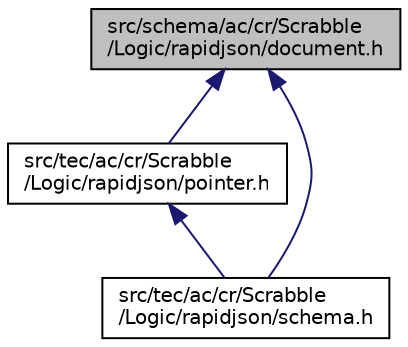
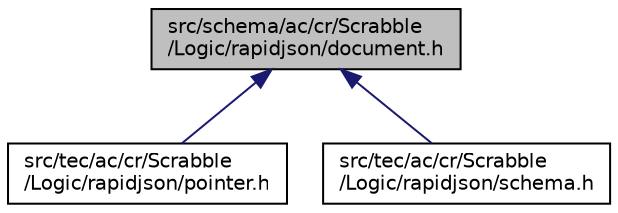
  digraph {
    node [color=black fillcolor=white fontname=Helvetica fontsize=10 shape=record style=filled]
    edge [color=midnightblue dir=back fontname=Helvetica fontsize=10 labelfontname=Helvetica labelfontsize=10 style=solid]
    n1 [fillcolor=grey75 fontcolor=black height=0.2 label="src/schema/ac/cr/Scrabble\l/Logic/rapidjson/document.h" width=0.4]
    n2 [height=0.2 label="src/tec/ac/cr/Scrabble\l/Logic/rapidjson/pointer.h" width=0.4]
    n3 [height=0.2 label="src/tec/ac/cr/Scrabble\l/Logic/rapidjson/schema.h" width=0.4]
    n1 -> n2
    n1 -> n3
-   n2 -> n3
  }
